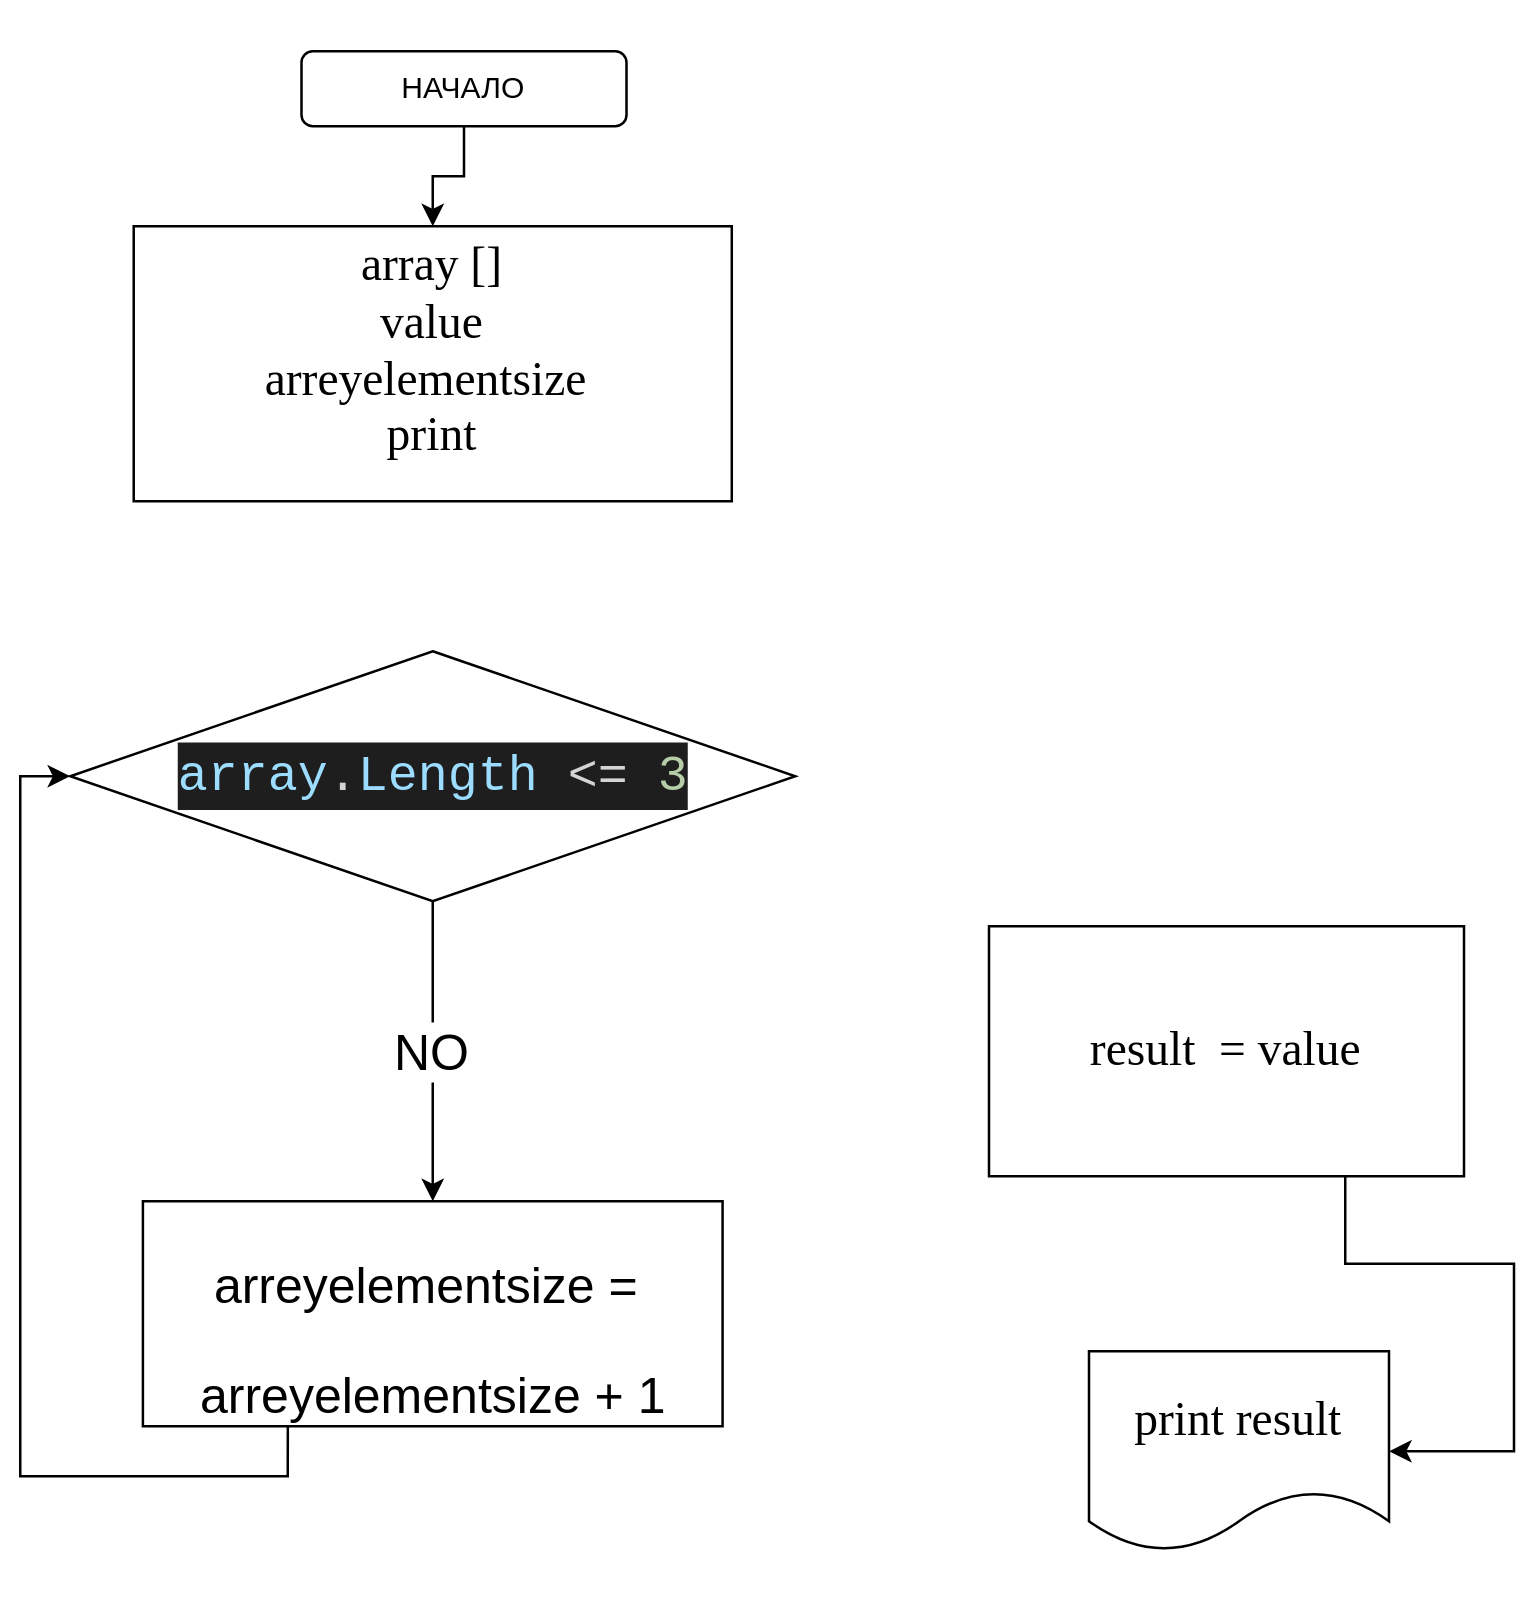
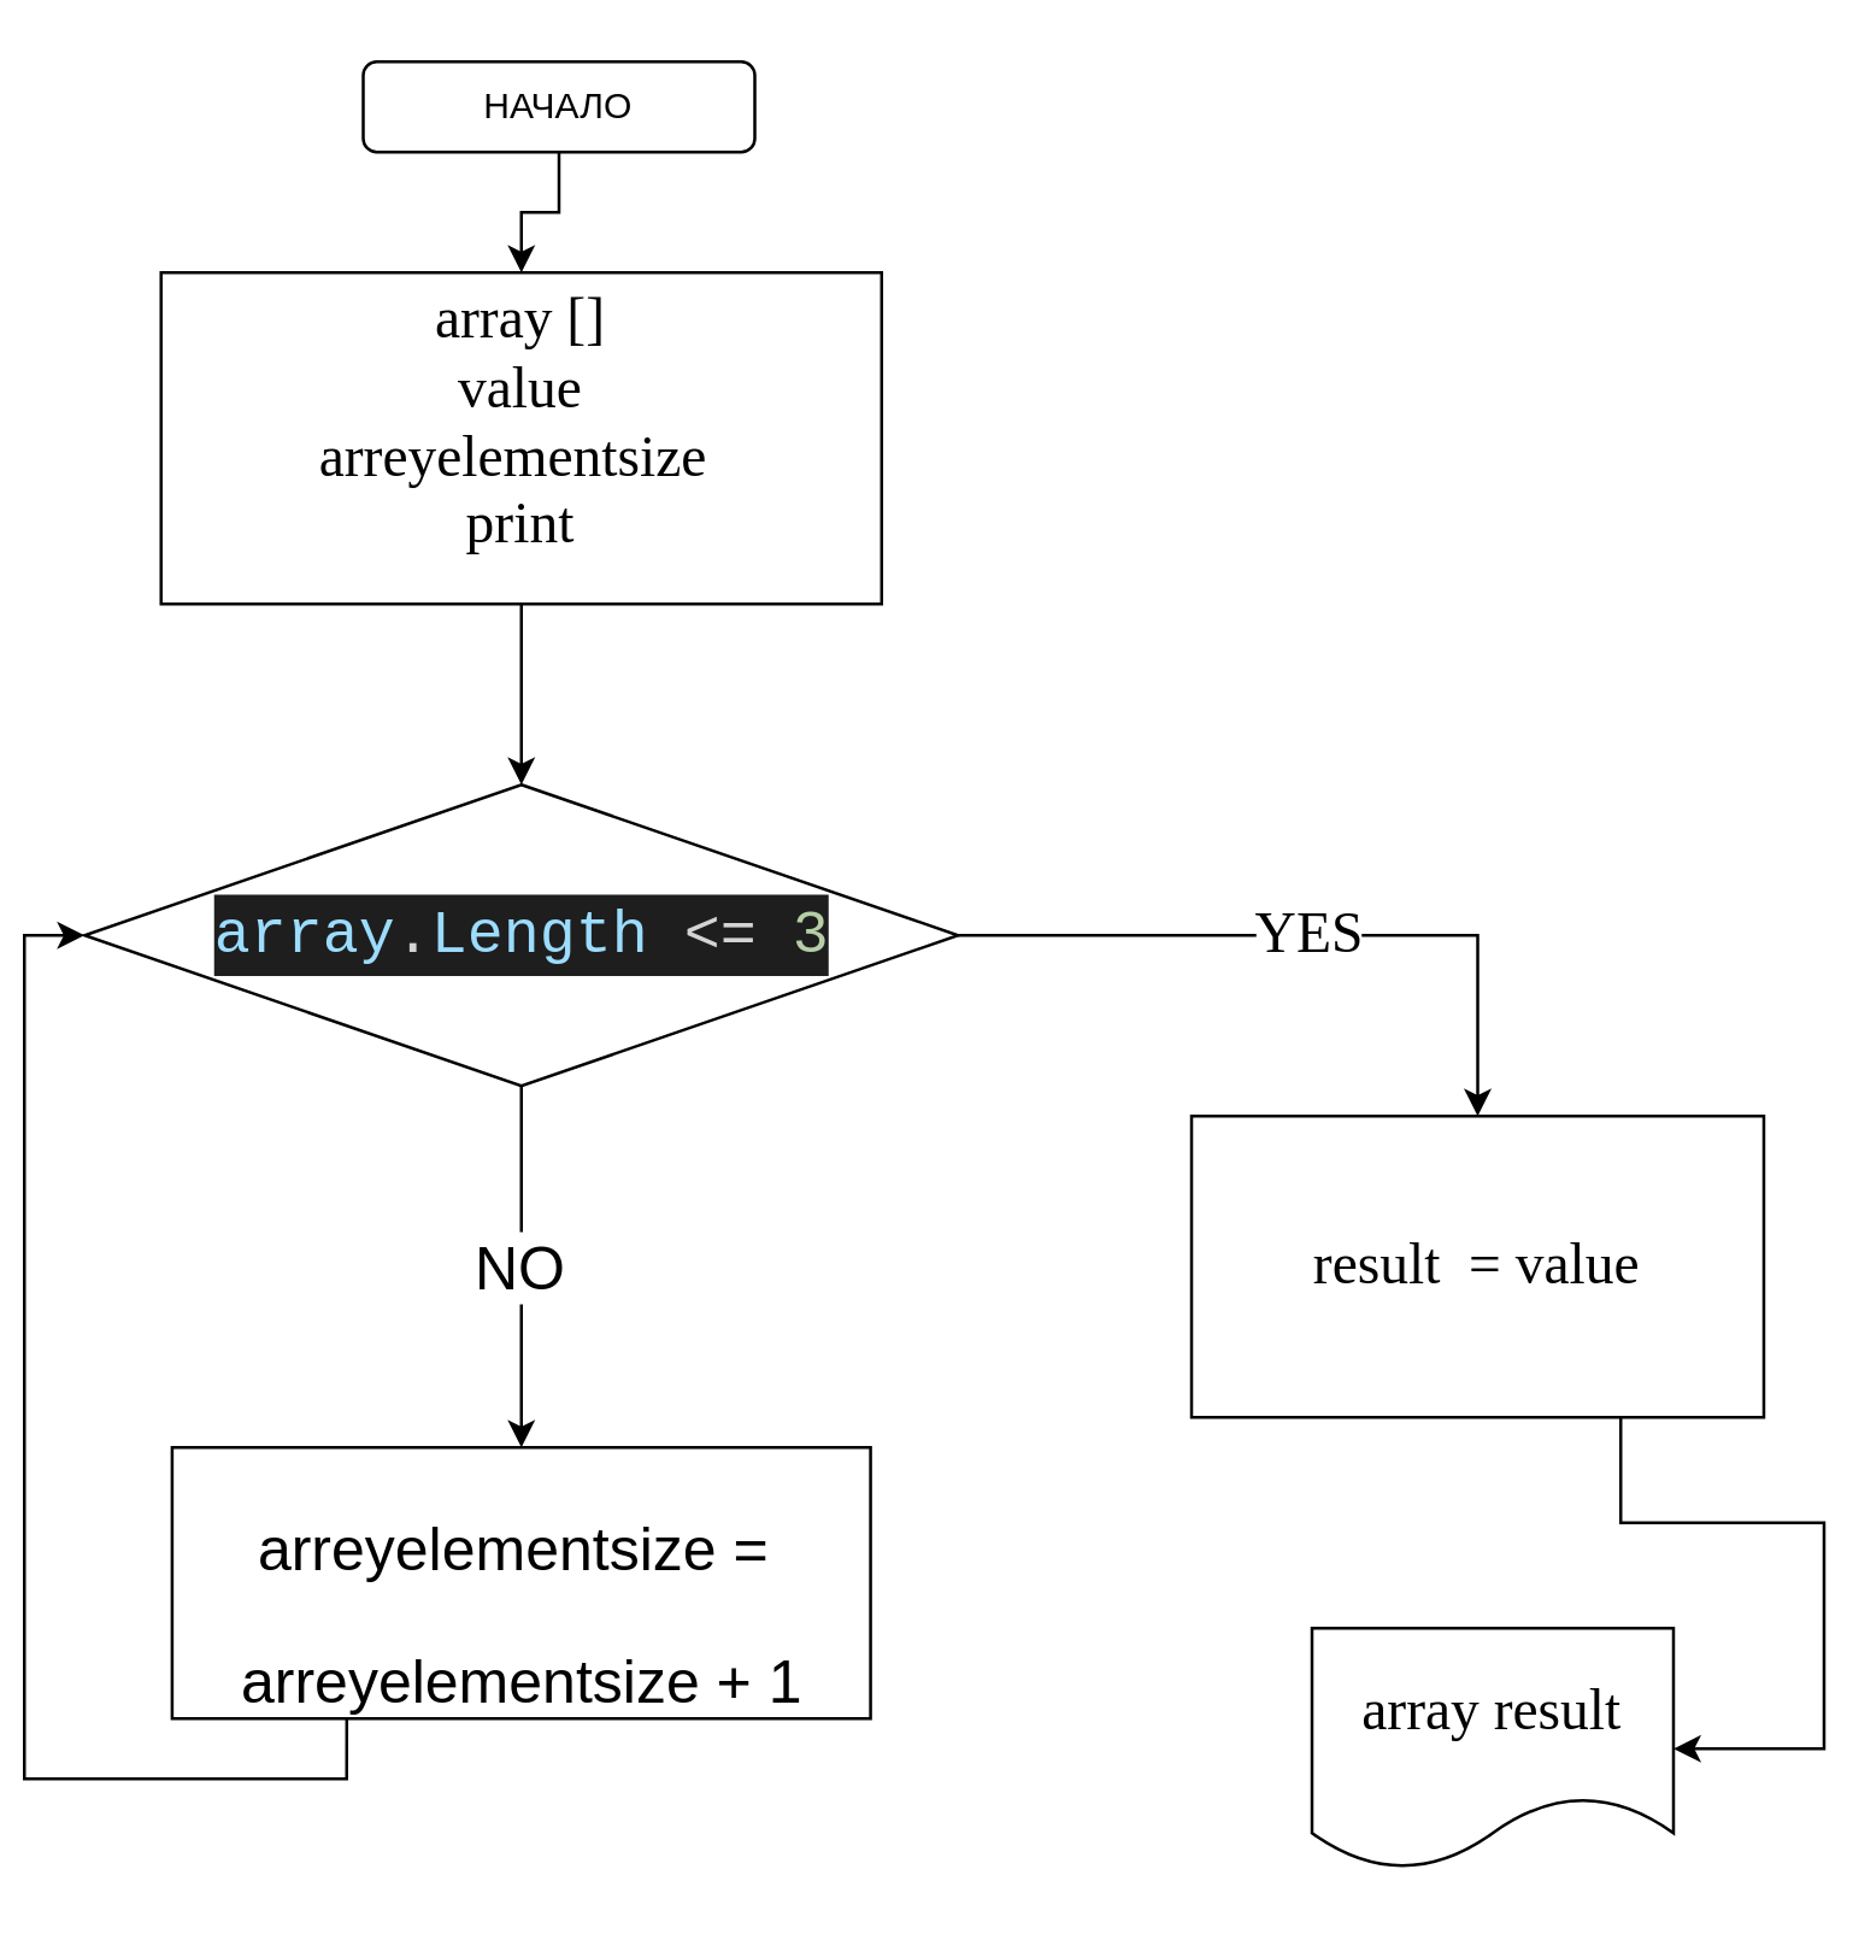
  <mxCell id="0" />
  <mxCell id="1" parent="0" />
  <mxCell id="2" value="NO" style="edgeStyle=orthogonalEdgeStyle;rounded=0;orthogonalLoop=1;jettySize=auto;html=1;exitX=0.5;exitY=1;exitDx=0;exitDy=0;entryX=0.5;entryY=0;entryDx=0;entryDy=0;fontSize=20;fontColor=#000000;" parent="1" source="4" target="10" edge="1"><mxGeometry relative="1" as="geometry" /></mxCell>
+ <mxCell id="3" value="YES&lt;br&gt;" style="edgeStyle=orthogonalEdgeStyle;rounded=0;orthogonalLoop=1;jettySize=auto;html=1;exitX=1;exitY=0.5;exitDx=0;exitDy=0;entryX=0.5;entryY=0;entryDx=0;entryDy=0;fontFamily=Times New Roman;fontSize=19;fontColor=#000000;" parent="1" source="4" target="12" edge="1"><mxGeometry relative="1" as="geometry"><Array as="points"><mxPoint x="483" y="310" /></Array></mxGeometry></mxCell>
  <mxCell id="4" value="&lt;div style=&quot;color: rgb(212, 212, 212); background-color: rgb(30, 30, 30); font-family: Consolas, &amp;quot;Courier New&amp;quot;, monospace; font-size: 20px; line-height: 27px;&quot;&gt;&lt;span style=&quot;color: #9cdcfe;&quot;&gt;array&lt;/span&gt;.&lt;span style=&quot;color: #9cdcfe;&quot;&gt;Length&lt;/span&gt; &amp;lt;= &lt;span style=&quot;color: #b5cea8;&quot;&gt;3&lt;/span&gt;&lt;/div&gt;" style="rhombus;whiteSpace=wrap;html=1;" parent="1" vertex="1"><mxGeometry x="20.5" y="260" width="290" height="100" as="geometry" /></mxCell>
  <mxCell id="5" style="edgeStyle=orthogonalEdgeStyle;rounded=0;orthogonalLoop=1;jettySize=auto;html=1;exitX=0.5;exitY=1;exitDx=0;exitDy=0;entryX=0.5;entryY=0;entryDx=0;entryDy=0;fontColor=#000000;" parent="1" source="6" target="8" edge="1"><mxGeometry relative="1" as="geometry" /></mxCell>
  <mxCell id="6" value="НАЧАЛО" style="rounded=1;whiteSpace=wrap;html=1;labelBackgroundColor=#FFFFFF;fontColor=#000000;fillColor=#FFFFFF;" parent="1" vertex="1"><mxGeometry x="113" y="20" width="130" height="30" as="geometry" /></mxCell>
+ <mxCell id="7" style="edgeStyle=orthogonalEdgeStyle;rounded=0;orthogonalLoop=1;jettySize=auto;html=1;exitX=0.5;exitY=1;exitDx=0;exitDy=0;entryX=0.5;entryY=0;entryDx=0;entryDy=0;fontFamily=Times New Roman;fontSize=19;fontColor=#000000;" parent="1" source="8" target="4" edge="1"><mxGeometry relative="1" as="geometry" /></mxCell>
  <mxCell id="8" value="array []&lt;br style=&quot;font-size: 19px;&quot;&gt;value&lt;br style=&quot;font-size: 19px;&quot;&gt;arreyelementsize&amp;nbsp;&lt;br&gt;print" style="rounded=0;whiteSpace=wrap;labelBackgroundColor=#FFFFFF;fontColor=#000000;fillColor=#FFFFFF;spacing=0;fontFamily=Times New Roman;html=1;fontSize=19;verticalAlign=top;" parent="1" vertex="1"><mxGeometry x="45.89" y="90" width="239.22" height="110" as="geometry" /></mxCell>
  <mxCell id="9" style="edgeStyle=orthogonalEdgeStyle;rounded=0;orthogonalLoop=1;jettySize=auto;html=1;exitX=0.25;exitY=1;exitDx=0;exitDy=0;fontSize=20;fontColor=#000000;entryX=0;entryY=0.5;entryDx=0;entryDy=0;" parent="1" source="10" target="4" edge="1"><mxGeometry relative="1" as="geometry"><mxPoint x="7" y="400" as="targetPoint" /></mxGeometry></mxCell>
  <mxCell id="10" value="&lt;p style=&quot;font-size: 20px;&quot;&gt;arreyelementsize =&amp;nbsp;&lt;/p&gt;&lt;span style=&quot;font-size: 20px;&quot;&gt;arreyelementsize + 1&lt;/span&gt;" style="rounded=0;whiteSpace=wrap;html=1;labelBackgroundColor=#FFFFFF;fontColor=#000000;fillColor=#FFFFFF;spacing=0;verticalAlign=bottom;" parent="1" vertex="1"><mxGeometry x="49.56" y="480" width="231.87" height="90" as="geometry" /></mxCell>
  <mxCell id="11" style="edgeStyle=orthogonalEdgeStyle;rounded=0;orthogonalLoop=1;jettySize=auto;html=1;exitX=0.75;exitY=1;exitDx=0;exitDy=0;entryX=1;entryY=0.5;entryDx=0;entryDy=0;fontFamily=Times New Roman;fontSize=19;fontColor=#000000;" parent="1" source="12" target="13" edge="1"><mxGeometry relative="1" as="geometry" /></mxCell>
  <mxCell id="12" value="result&amp;nbsp; = value" style="rounded=0;whiteSpace=wrap;html=1;labelBackgroundColor=#FFFFFF;fontFamily=Times New Roman;fontSize=19;fontColor=#000000;strokeColor=default;fillColor=#FFFFFF;" parent="1" vertex="1"><mxGeometry x="388" y="370" width="190" height="100" as="geometry" /></mxCell>
- <mxCell id="13" value="print result" style="shape=document;whiteSpace=wrap;html=1;boundedLbl=1;rounded=0;labelBackgroundColor=#FFFFFF;fontFamily=Times New Roman;fontSize=19;fontColor=#000000;strokeColor=default;fillColor=#FFFFFF;" parent="1" vertex="1"><mxGeometry x="428" y="540" width="120" height="80" as="geometry" /></mxCell>
+ <mxCell id="13" value="array result" style="shape=document;whiteSpace=wrap;html=1;boundedLbl=1;rounded=0;labelBackgroundColor=#FFFFFF;fontFamily=Times New Roman;fontSize=19;fontColor=#000000;strokeColor=default;fillColor=#FFFFFF;" parent="1" vertex="1"><mxGeometry x="428" y="540" width="120" height="80" as="geometry" /></mxCell>
